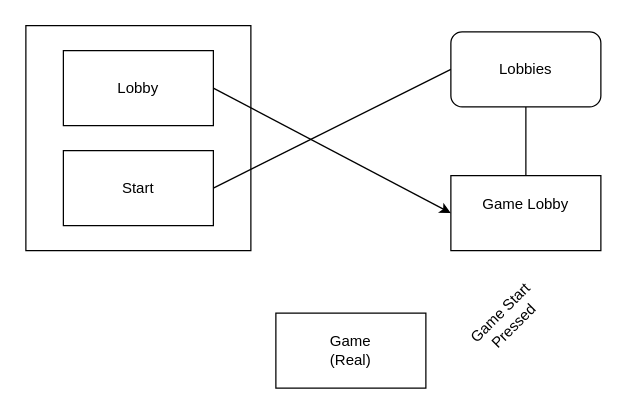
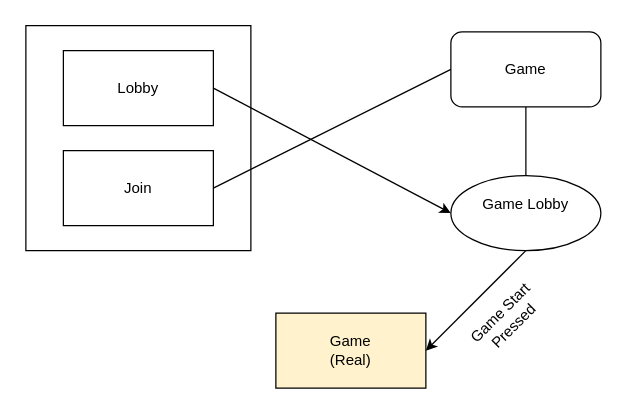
  <mxCell id="0" />
  <mxCell id="1" parent="0" />
  <mxCell id="2" value="" style="whiteSpace=wrap;html=1;aspect=fixed;" parent="1" vertex="1"><mxGeometry x="20" y="20" width="180" height="180" as="geometry" /></mxCell>
  <mxCell id="3" value="" style="rounded=0;whiteSpace=wrap;html=1;" parent="1" vertex="1"><mxGeometry x="50" y="40" width="120" height="60" as="geometry" /></mxCell>
  <mxCell id="4" value="Lobby" style="text;html=1;align=center;verticalAlign=middle;whiteSpace=wrap;rounded=0;" parent="1" vertex="1"><mxGeometry x="80" y="55" width="60" height="30" as="geometry" /></mxCell>
- <mxCell id="5" value="Start" style="rounded=0;whiteSpace=wrap;html=1;" parent="1" vertex="1"><mxGeometry x="50" y="120" width="120" height="60" as="geometry" /></mxCell>
- <mxCell id="6" value="Lobbies" style="rounded=1;whiteSpace=wrap;html=1;" parent="1" vertex="1"><mxGeometry x="360" y="25" width="120" height="60" as="geometry" /></mxCell>
- <mxCell id="7" value="Game Lobby&lt;div&gt;&lt;br&gt;&lt;/div&gt;" style="rounded=0;whiteSpace=wrap;html=1;" parent="1" vertex="1"><mxGeometry x="360" y="140" width="120" height="60" as="geometry" /></mxCell>
+ <mxCell id="5" value="Join" style="rounded=0;whiteSpace=wrap;html=1;" parent="1" vertex="1"><mxGeometry x="50" y="120" width="120" height="60" as="geometry" /></mxCell>
+ <mxCell id="6" value="Game" style="rounded=1;whiteSpace=wrap;html=1;" parent="1" vertex="1"><mxGeometry x="360" y="25" width="120" height="60" as="geometry" /></mxCell>
+ <mxCell id="7" value="Game Lobby&lt;div&gt;&lt;br&gt;&lt;/div&gt;" style="ellipse;whiteSpace=wrap;html=1;" parent="1" vertex="1"><mxGeometry x="360" y="140" width="120" height="60" as="geometry" /></mxCell>
  <mxCell id="8" value="" style="endArrow=none;html=1;rounded=0;exitX=1;exitY=0.5;exitDx=0;exitDy=0;entryX=0;entryY=0.5;entryDx=0;entryDy=0;" parent="1" source="5" target="6" edge="1"><mxGeometry width="50" height="50" relative="1" as="geometry"><mxPoint x="360" y="320" as="sourcePoint" /><mxPoint x="410" y="270" as="targetPoint" /></mxGeometry></mxCell>
  <mxCell id="9" value="" style="endArrow=classic;html=1;rounded=0;exitX=1;exitY=0.5;exitDx=0;exitDy=0;entryX=0;entryY=0.5;entryDx=0;entryDy=0;" parent="1" source="3" target="7" edge="1"><mxGeometry width="50" height="50" relative="1" as="geometry"><mxPoint x="360" y="320" as="sourcePoint" /><mxPoint x="410" y="270" as="targetPoint" /></mxGeometry></mxCell>
  <mxCell id="10" value="" style="endArrow=none;html=1;rounded=0;exitX=0.5;exitY=1;exitDx=0;exitDy=0;entryX=0.5;entryY=0;entryDx=0;entryDy=0;" edge="1" parent="1" source="6" target="7"><mxGeometry width="50" height="50" relative="1" as="geometry"><mxPoint x="360" y="320" as="sourcePoint" /><mxPoint x="410" y="270" as="targetPoint" /></mxGeometry></mxCell>
- <mxCell id="11" value="Game&lt;div&gt;(Real)&lt;/div&gt;" style="rounded=0;whiteSpace=wrap;html=1;" vertex="1" parent="1"><mxGeometry x="220" y="250" width="120" height="60" as="geometry" /></mxCell>
+ <mxCell id="11" value="Game&lt;div&gt;(Real)&lt;/div&gt;" style="rounded=0;whiteSpace=wrap;html=1;fillColor=#fff2cc;" vertex="1" parent="1"><mxGeometry x="220" y="250" width="120" height="60" as="geometry" /></mxCell>
+ <mxCell id="12" value="" style="endArrow=classic;html=1;rounded=0;entryX=1;entryY=0.5;entryDx=0;entryDy=0;exitX=0.5;exitY=1;exitDx=0;exitDy=0;" edge="1" parent="1" source="7" target="11"><mxGeometry width="50" height="50" relative="1" as="geometry"><mxPoint x="360" y="320" as="sourcePoint" /><mxPoint x="410" y="270" as="targetPoint" /></mxGeometry></mxCell>
  <mxCell id="13" value="Game Start Pressed" style="text;html=1;align=center;verticalAlign=middle;whiteSpace=wrap;rounded=0;rotation=-45;" vertex="1" parent="1"><mxGeometry x="360" y="240" width="90" height="30" as="geometry" /></mxCell>
